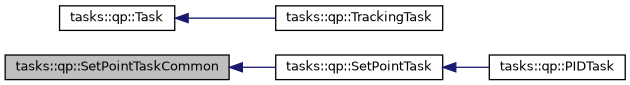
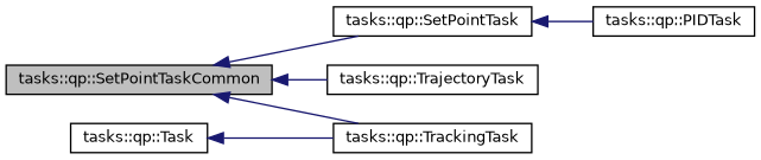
  digraph {
    rankdir=LR
    node [color=black fillcolor=white fontname=Helvetica fontsize=10 shape=record style=filled]
    edge [color=midnightblue dir=back fontname=Helvetica fontsize=10 labelfontname=Helvetica labelfontsize=10 style=solid]
    n1 [fillcolor=grey75 fontcolor=black height=0.2 label="tasks::qp::SetPointTaskCommon" width=0.4]
    n2 [height=0.2 label="tasks::qp::SetPointTask" width=0.4]
    n3 [height=0.2 label="tasks::qp::TrackingTask" width=0.4]
+   n4 [height=0.2 label="tasks::qp::TrajectoryTask" width=0.4]
    n5 [height=0.2 label="tasks::qp::PIDTask" width=0.4]
    n6 [height=0.2 label="tasks::qp::Task" width=0.4]
    n1 -> n2
+   n1 -> n3
+   n1 -> n4
    n2 -> n5
    n6 -> n3
  }
